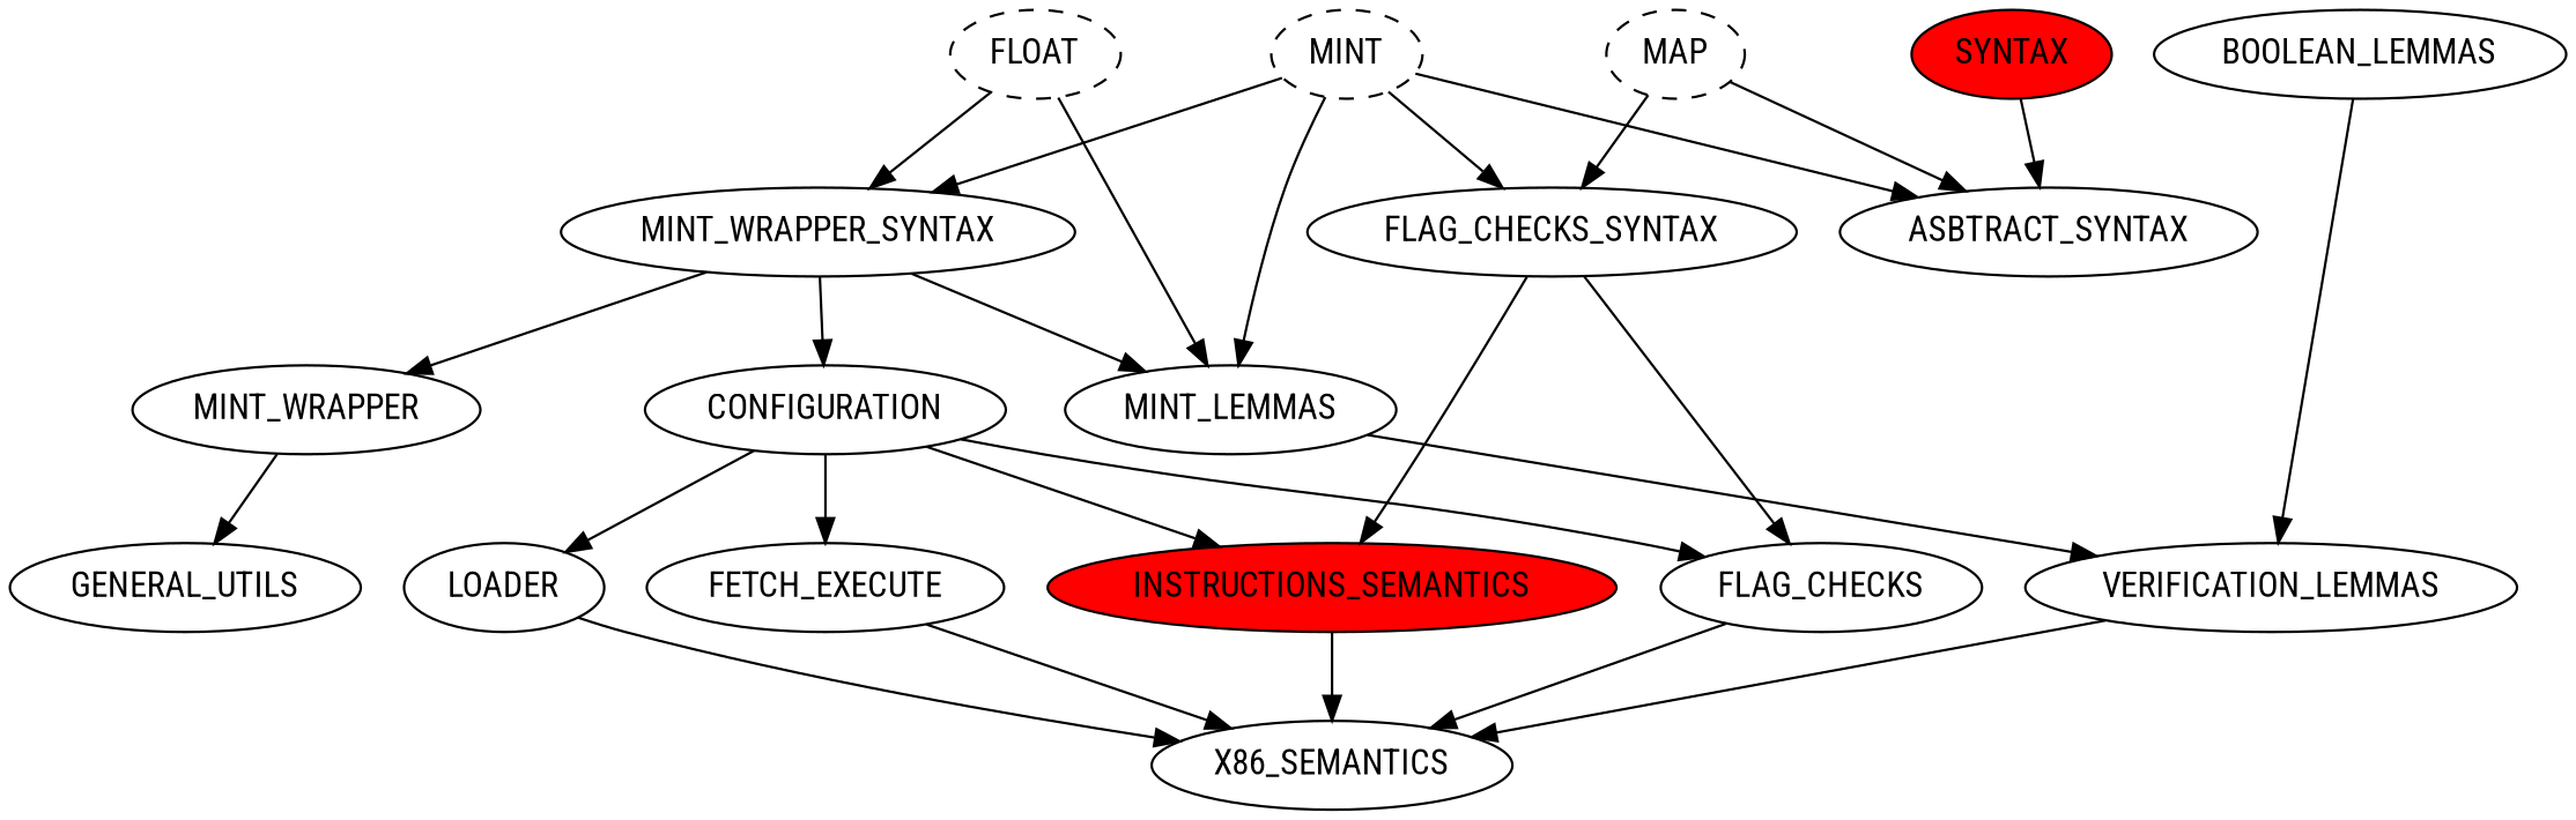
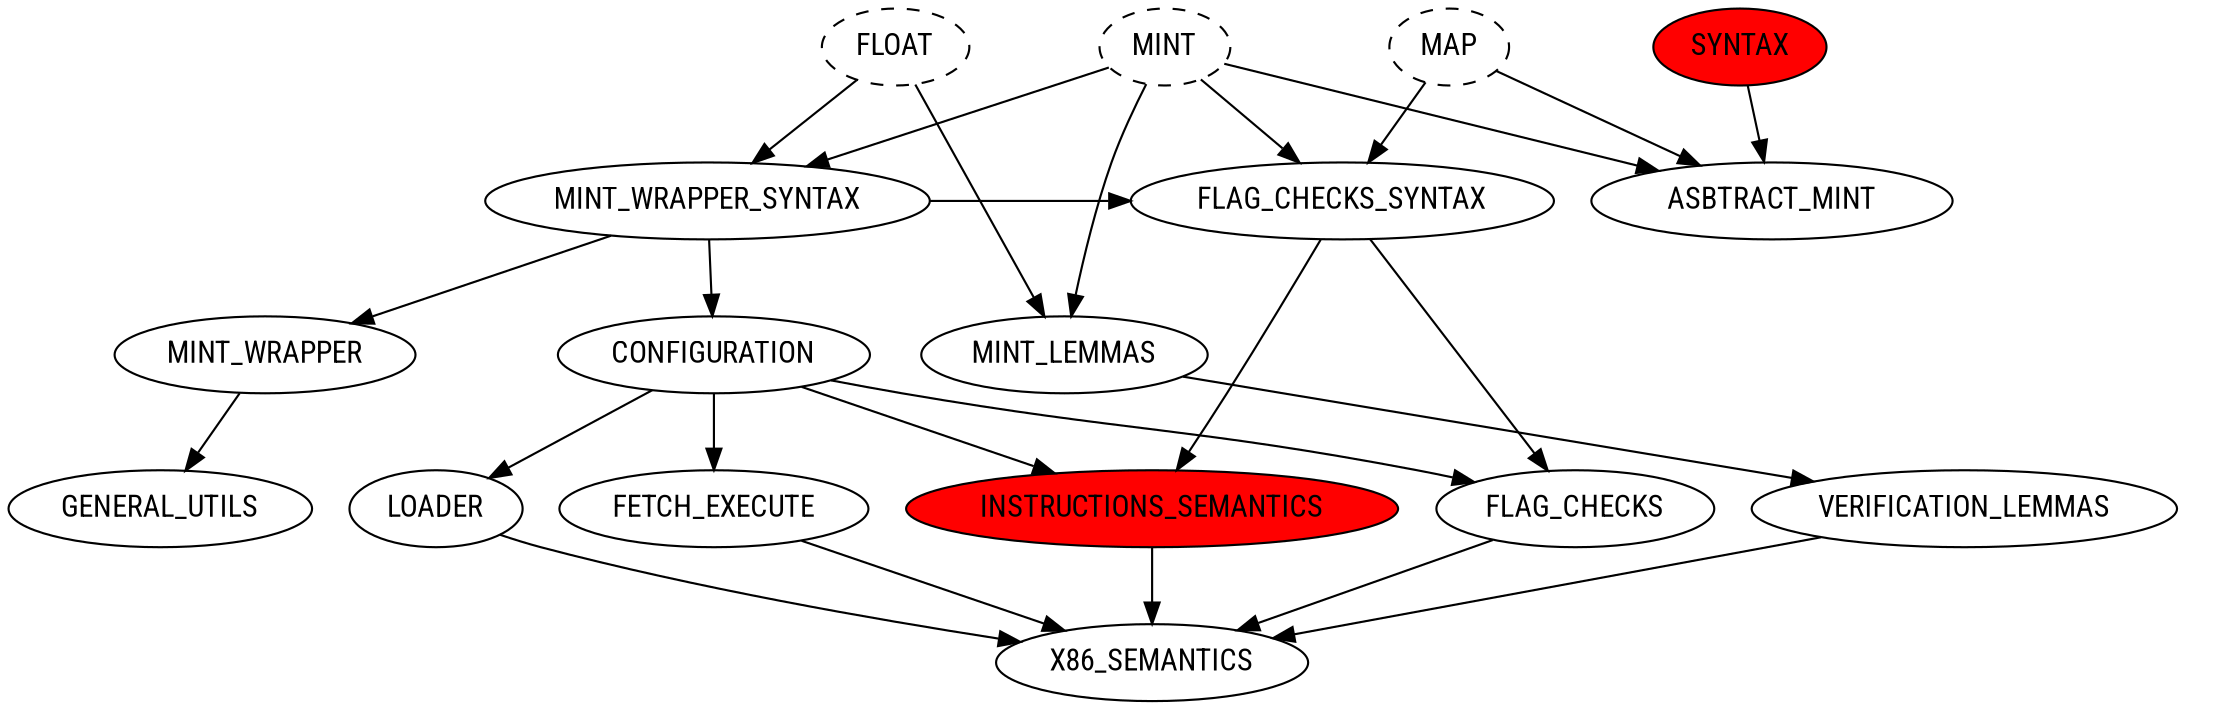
  digraph {
    fontname="Roboto Condensed"
    node [fontname="Roboto Condensed"]
    edge [fontname="Roboto Condensed"]
    LOADER
    FETCH_EXECUTE
    FLAG_CHECKS
    VERIFICATION_LEMMAS
    SYNTAX [fillcolor=red style=filled]
    MAP [style=dashed]
    MINT [style=dashed]
    FLOAT [style=dashed]
-   BOOLEAN_LEMMAS
-   ASBTRACT_SYNTAX
+   ASBTRACT_SYNTAX [label=ASBTRACT_MINT]
    MINT_WRAPPER_SYNTAX
    FLAG_CHECKS_SYNTAX
    X86_SEMANTICS
    MINT_LEMMAS
    CONFIGURATION
    MINT_WRAPPER
    INSTRUCTIONS_SEMANTICS [fillcolor=red style=filled]
    GENERAL_UTILS
    subgraph sub_1 {
      rank=same
      LOADER
      FETCH_EXECUTE
      FLAG_CHECKS
      VERIFICATION_LEMMAS
    }
    subgraph sub_2 {
      rank=same
      SYNTAX
      MAP
      MINT
      FLOAT
-     BOOLEAN_LEMMAS
    }
    subgraph sub_3 {
      rank=same
      ASBTRACT_SYNTAX
      MINT_WRAPPER_SYNTAX
      FLAG_CHECKS_SYNTAX
    }
    LOADER -> X86_SEMANTICS
    FETCH_EXECUTE -> X86_SEMANTICS
    FLAG_CHECKS -> X86_SEMANTICS
    VERIFICATION_LEMMAS -> X86_SEMANTICS
    SYNTAX -> ASBTRACT_SYNTAX
    MAP -> ASBTRACT_SYNTAX
    MAP -> FLAG_CHECKS_SYNTAX
    MINT -> ASBTRACT_SYNTAX
    MINT -> MINT_WRAPPER_SYNTAX
    MINT -> FLAG_CHECKS_SYNTAX
    MINT -> MINT_LEMMAS
    FLOAT -> MINT_WRAPPER_SYNTAX
    FLOAT -> MINT_LEMMAS
-   BOOLEAN_LEMMAS -> VERIFICATION_LEMMAS
-   MINT_WRAPPER_SYNTAX -> MINT_LEMMAS
+   MINT_WRAPPER_SYNTAX -> FLAG_CHECKS_SYNTAX
    MINT_WRAPPER_SYNTAX -> CONFIGURATION
    MINT_WRAPPER_SYNTAX -> MINT_WRAPPER
    FLAG_CHECKS_SYNTAX -> FLAG_CHECKS
    FLAG_CHECKS_SYNTAX -> INSTRUCTIONS_SEMANTICS
    MINT_LEMMAS -> VERIFICATION_LEMMAS
    CONFIGURATION -> LOADER
    CONFIGURATION -> FETCH_EXECUTE
    CONFIGURATION -> FLAG_CHECKS
    CONFIGURATION -> INSTRUCTIONS_SEMANTICS
    MINT_WRAPPER -> GENERAL_UTILS
    INSTRUCTIONS_SEMANTICS -> X86_SEMANTICS
  }
